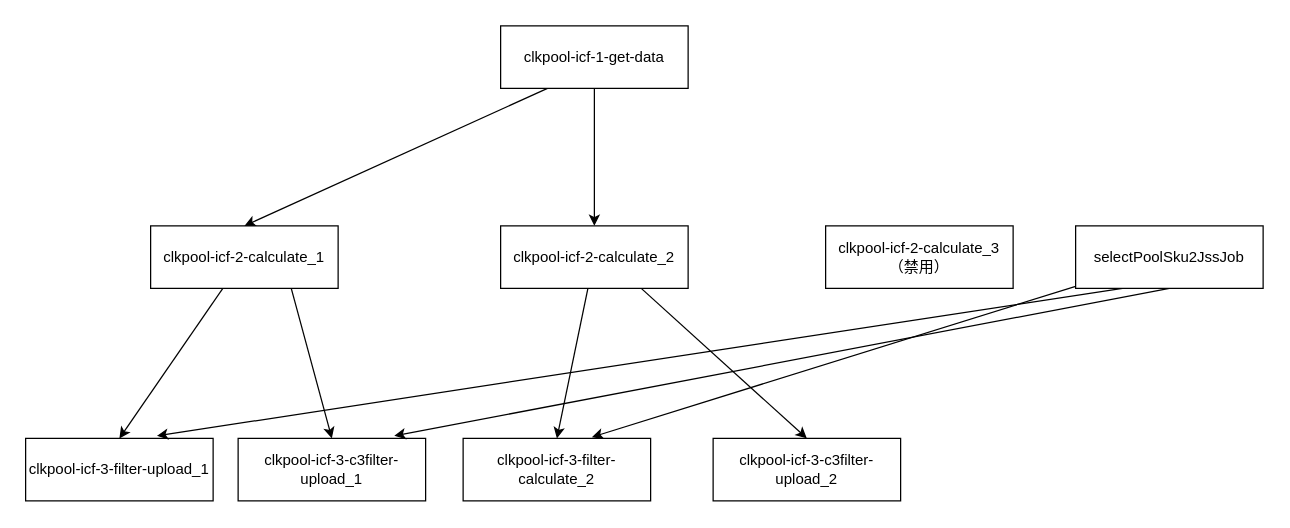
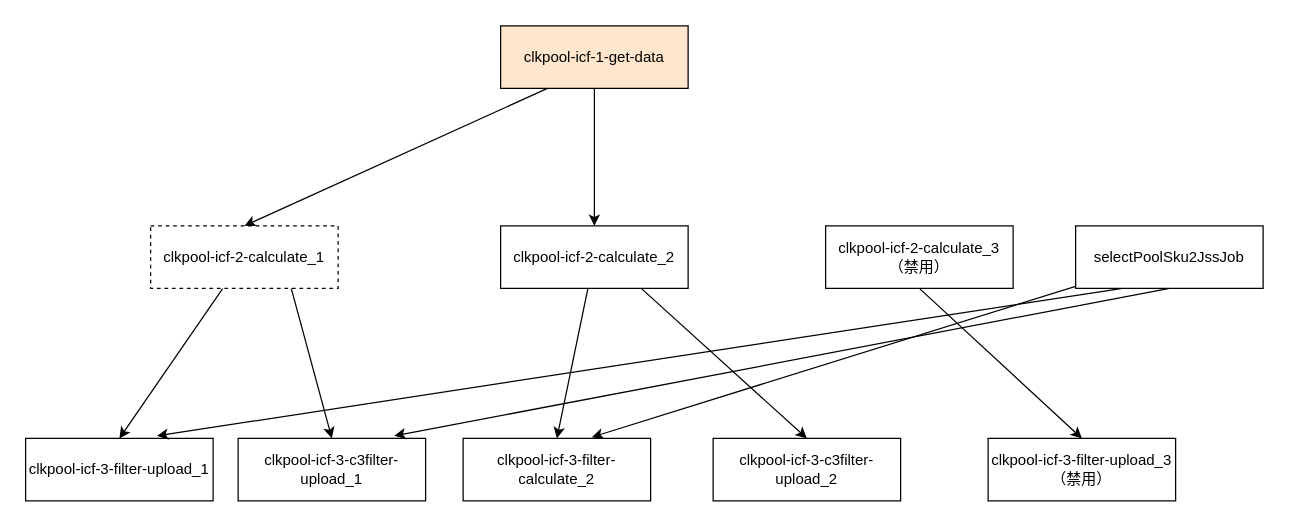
  <mxCell id="0" />
  <mxCell id="1" parent="0" />
  <mxCell id="2" style="rounded=0;orthogonalLoop=1;jettySize=auto;html=1;entryX=0.5;entryY=0;entryDx=0;entryDy=0;exitX=0.25;exitY=1;exitDx=0;exitDy=0;" edge="1" parent="1" source="4" target="7"><mxGeometry relative="1" as="geometry" /></mxCell>
  <mxCell id="3" style="rounded=0;orthogonalLoop=1;jettySize=auto;html=1;entryX=0.5;entryY=0;entryDx=0;entryDy=0;" edge="1" parent="1" source="4" target="10"><mxGeometry relative="1" as="geometry" /></mxCell>
- <mxCell id="4" value="clkpool-icf-1-get-data" style="rounded=0;whiteSpace=wrap;html=1;" vertex="1" parent="1"><mxGeometry x="400" y="20" width="150" height="50" as="geometry" /></mxCell>
+ <mxCell id="4" value="clkpool-icf-1-get-data" style="rounded=0;whiteSpace=wrap;html=1;fillColor=#ffe6cc;" vertex="1" parent="1"><mxGeometry x="400" y="20" width="150" height="50" as="geometry" /></mxCell>
  <mxCell id="5" style="edgeStyle=none;rounded=0;orthogonalLoop=1;jettySize=auto;html=1;entryX=0.5;entryY=0;entryDx=0;entryDy=0;" edge="1" parent="1" source="7" target="13"><mxGeometry relative="1" as="geometry" /></mxCell>
  <mxCell id="6" style="edgeStyle=none;rounded=0;orthogonalLoop=1;jettySize=auto;html=1;exitX=0.75;exitY=1;exitDx=0;exitDy=0;entryX=0.5;entryY=0;entryDx=0;entryDy=0;" edge="1" parent="1" source="7" target="14"><mxGeometry relative="1" as="geometry" /></mxCell>
- <mxCell id="7" value="clkpool-icf-2-calculate_1" style="rounded=0;whiteSpace=wrap;html=1;" vertex="1" parent="1"><mxGeometry x="120" y="180" width="150" height="50" as="geometry" /></mxCell>
+ <mxCell id="7" value="clkpool-icf-2-calculate_1" style="rounded=0;whiteSpace=wrap;html=1;dashed=1;" vertex="1" parent="1"><mxGeometry x="120" y="180" width="150" height="50" as="geometry" /></mxCell>
  <mxCell id="8" style="edgeStyle=none;rounded=0;orthogonalLoop=1;jettySize=auto;html=1;entryX=0.5;entryY=0;entryDx=0;entryDy=0;" edge="1" parent="1" source="10" target="19"><mxGeometry relative="1" as="geometry" /></mxCell>
  <mxCell id="9" style="edgeStyle=none;rounded=0;orthogonalLoop=1;jettySize=auto;html=1;exitX=0.75;exitY=1;exitDx=0;exitDy=0;entryX=0.5;entryY=0;entryDx=0;entryDy=0;" edge="1" parent="1" source="10" target="20"><mxGeometry relative="1" as="geometry" /></mxCell>
  <mxCell id="10" value="clkpool-icf-2-calculate_2" style="rounded=0;whiteSpace=wrap;html=1;" vertex="1" parent="1"><mxGeometry x="400" y="180" width="150" height="50" as="geometry" /></mxCell>
+ <mxCell id="11" style="edgeStyle=none;rounded=0;orthogonalLoop=1;jettySize=auto;html=1;exitX=0.5;exitY=1;exitDx=0;exitDy=0;entryX=0.5;entryY=0;entryDx=0;entryDy=0;" edge="1" parent="1" source="12" target="21"><mxGeometry relative="1" as="geometry" /></mxCell>
  <mxCell id="12" value="clkpool-icf-2-calculate_3&lt;br&gt;（禁用）" style="rounded=0;whiteSpace=wrap;html=1;" vertex="1" parent="1"><mxGeometry x="660" y="180" width="150" height="50" as="geometry" /></mxCell>
  <mxCell id="13" value="clkpool-icf-3-filter-upload_1" style="rounded=0;whiteSpace=wrap;html=1;" vertex="1" parent="1"><mxGeometry x="20" y="350" width="150" height="50" as="geometry" /></mxCell>
  <mxCell id="14" value="clkpool-icf-3-c3filter-upload_1" style="rounded=0;whiteSpace=wrap;html=1;" vertex="1" parent="1"><mxGeometry x="190" y="350" width="150" height="50" as="geometry" /></mxCell>
  <mxCell id="15" style="edgeStyle=none;rounded=0;orthogonalLoop=1;jettySize=auto;html=1;exitX=0.5;exitY=1;exitDx=0;exitDy=0;entryX=0.833;entryY=-0.04;entryDx=0;entryDy=0;entryPerimeter=0;" edge="1" parent="1" source="18" target="14"><mxGeometry relative="1" as="geometry" /></mxCell>
  <mxCell id="16" style="edgeStyle=none;rounded=0;orthogonalLoop=1;jettySize=auto;html=1;exitX=0.25;exitY=1;exitDx=0;exitDy=0;entryX=0.7;entryY=-0.04;entryDx=0;entryDy=0;entryPerimeter=0;" edge="1" parent="1" source="18" target="13"><mxGeometry relative="1" as="geometry" /></mxCell>
  <mxCell id="17" style="edgeStyle=none;rounded=0;orthogonalLoop=1;jettySize=auto;html=1;entryX=0.687;entryY=-0.02;entryDx=0;entryDy=0;entryPerimeter=0;" edge="1" parent="1" source="18" target="19"><mxGeometry relative="1" as="geometry" /></mxCell>
  <mxCell id="18" value="selectPoolSku2JssJob" style="rounded=0;whiteSpace=wrap;html=1;" vertex="1" parent="1"><mxGeometry x="860" y="180" width="150" height="50" as="geometry" /></mxCell>
  <mxCell id="19" value="clkpool-icf-3-filter-calculate_2" style="rounded=0;whiteSpace=wrap;html=1;" vertex="1" parent="1"><mxGeometry x="370" y="350" width="150" height="50" as="geometry" /></mxCell>
  <mxCell id="20" value="clkpool-icf-3-c3filter-upload_2" style="rounded=0;whiteSpace=wrap;html=1;" vertex="1" parent="1"><mxGeometry x="570" y="350" width="150" height="50" as="geometry" /></mxCell>
+ <mxCell id="21" value="clkpool-icf-3-filter-upload_3&lt;br&gt;（禁用）" style="rounded=0;whiteSpace=wrap;html=1;" vertex="1" parent="1"><mxGeometry x="790" y="350" width="150" height="50" as="geometry" /></mxCell>
